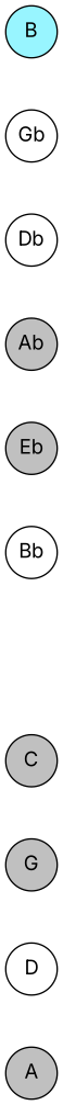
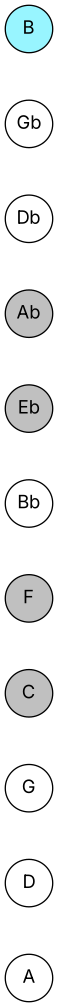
  graph {
    fontname=Inter
    mindist=.1
    node [fillcolor=white fontname=Inter margin=0 shape=circle style=filled]
    edge [fontname=Inter style=invis]
    B [fillcolor=cadetblue1]
    Gb
    Db
    Ab [fillcolor=gray]
    Eb [fillcolor=gray]
    Bb
+   F [fillcolor=gray]
    C [fillcolor=gray]
-   G [fillcolor=gray]
+   G
    D
-   A [fillcolor=gray]
+   A
    subgraph sub_1 {
      B
      Gb
      Db
      Ab
      Eb
      Bb
+     F
      C
      G
      D
      A
    }
    B -- Gb
    Gb -- Db
    Db -- Ab
    Ab -- Eb
    Eb -- Bb
+   Bb -- F
+   F -- C
    C -- G
    G -- D
    D -- A
  }
